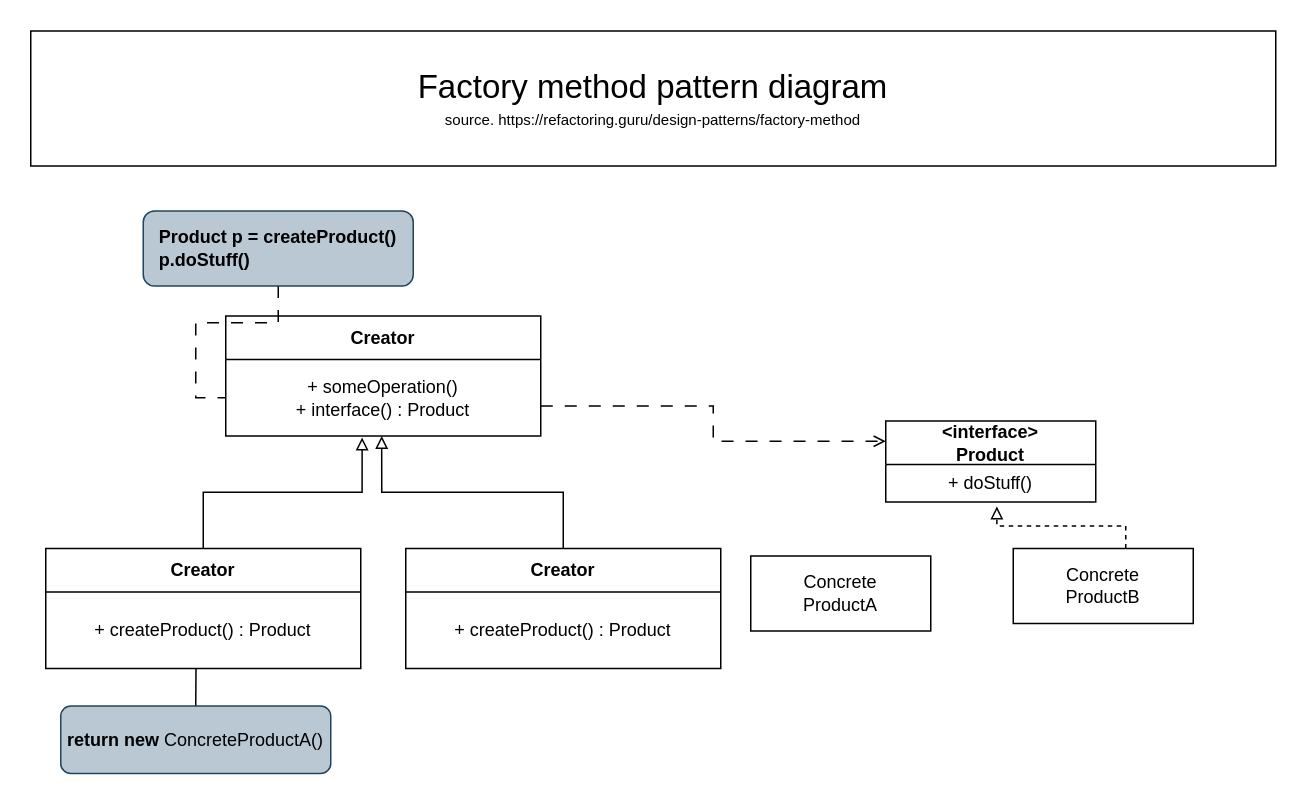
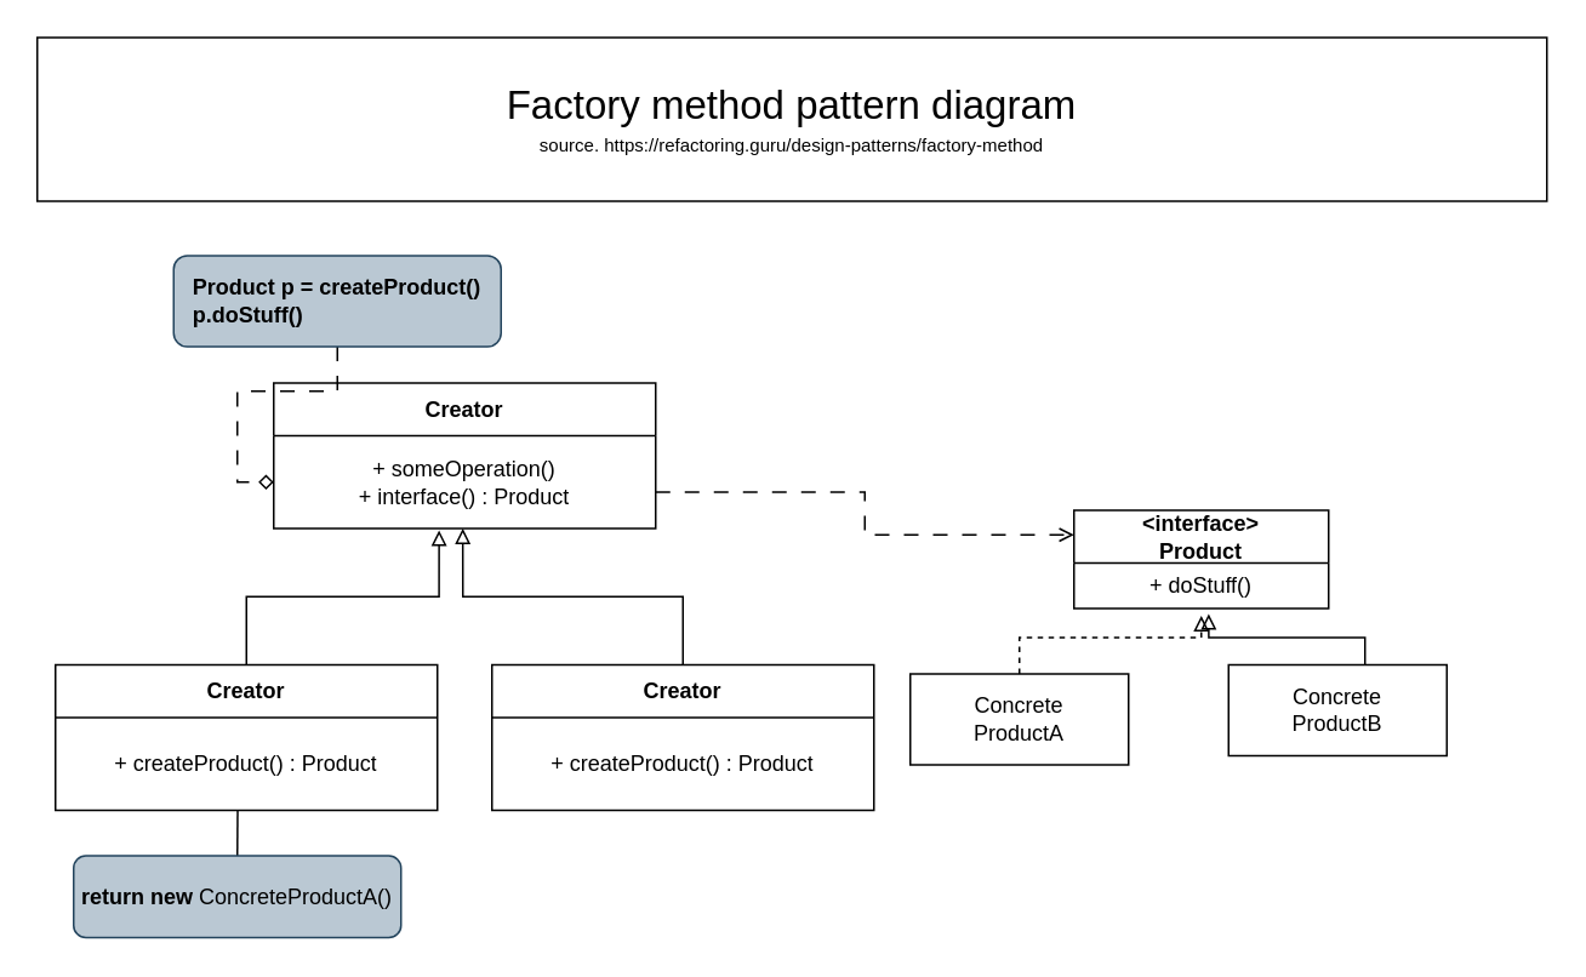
  <mxCell id="0" />
  <mxCell id="1" parent="0" />
  <mxCell id="2" value="&lt;font style=&quot;&quot;&gt;&lt;span style=&quot;font-size: 22px;&quot;&gt;Factory method pattern diagram&lt;/span&gt;&lt;br&gt;&lt;font style=&quot;font-size: 10px;&quot;&gt;source.&amp;nbsp;https://refactoring.guru/design-patterns/factory-method&lt;/font&gt;&lt;br&gt;&lt;/font&gt;" style="rounded=0;whiteSpace=wrap;html=1;" vertex="1" parent="1"><mxGeometry x="20" y="20" width="830" height="90" as="geometry" /></mxCell>
  <mxCell id="3" value="&amp;lt;interface&amp;gt;&lt;br&gt;Product" style="swimlane;fontStyle=1;align=center;verticalAlign=middle;childLayout=stackLayout;horizontal=1;startSize=29;horizontalStack=0;resizeParent=1;resizeParentMax=0;resizeLast=0;collapsible=0;marginBottom=0;html=1;whiteSpace=wrap;" vertex="1" parent="1"><mxGeometry x="590" y="280" width="140" height="54" as="geometry" /></mxCell>
  <mxCell id="4" value="+ doStuff()" style="text;html=1;strokeColor=none;fillColor=none;align=center;verticalAlign=middle;spacingLeft=4;spacingRight=4;overflow=hidden;rotatable=0;points=[[0,0.5],[1,0.5]];portConstraint=eastwest;whiteSpace=wrap;" vertex="1" parent="3"><mxGeometry y="29" width="140" height="25" as="geometry" /></mxCell>
+ <mxCell id="5" style="edgeStyle=orthogonalEdgeStyle;rounded=0;orthogonalLoop=1;jettySize=auto;html=1;entryX=0.5;entryY=1.16;entryDx=0;entryDy=0;entryPerimeter=0;dashed=1;endArrow=block;endFill=0;" edge="1" parent="1" source="6" target="4"><mxGeometry relative="1" as="geometry"><Array as="points"><mxPoint x="560" y="350" /><mxPoint x="660" y="350" /></Array></mxGeometry></mxCell>
  <mxCell id="6" value="Concrete &lt;br&gt;ProductA" style="rounded=0;whiteSpace=wrap;html=1;" vertex="1" parent="1"><mxGeometry x="500" y="370" width="120" height="50" as="geometry" /></mxCell>
- <mxCell id="7" value="" style="edgeStyle=orthogonalEdgeStyle;rounded=0;orthogonalLoop=1;jettySize=auto;html=1;entryX=0.529;entryY=1.12;entryDx=0;entryDy=0;entryPerimeter=0;dashed=1;endArrow=block;endFill=0;" edge="1" parent="1" source="8" target="4"><mxGeometry relative="1" as="geometry"><Array as="points"><mxPoint x="750" y="350" /><mxPoint x="664" y="350" /></Array></mxGeometry></mxCell>
+ <mxCell id="7" value="" style="edgeStyle=orthogonalEdgeStyle;rounded=0;orthogonalLoop=1;jettySize=auto;html=1;entryX=0.529;entryY=1.12;entryDx=0;entryDy=0;entryPerimeter=0;dashed=0;endArrow=block;endFill=0;" edge="1" parent="1" source="8" target="4"><mxGeometry relative="1" as="geometry"><Array as="points"><mxPoint x="750" y="350" /><mxPoint x="664" y="350" /></Array></mxGeometry></mxCell>
  <mxCell id="8" value="Concrete &lt;br&gt;ProductB" style="rounded=0;whiteSpace=wrap;html=1;" vertex="1" parent="1"><mxGeometry x="675" y="365" width="120" height="50" as="geometry" /></mxCell>
  <mxCell id="9" value="Creator" style="swimlane;fontStyle=1;align=center;verticalAlign=middle;childLayout=stackLayout;horizontal=1;startSize=29;horizontalStack=0;resizeParent=1;resizeParentMax=0;resizeLast=0;collapsible=0;marginBottom=0;html=1;whiteSpace=wrap;" vertex="1" parent="1"><mxGeometry x="150" y="210" width="210" height="80" as="geometry" /></mxCell>
  <mxCell id="10" value="+ someOperation()&lt;br&gt;+ interface() : Product" style="text;html=1;strokeColor=none;fillColor=none;align=center;verticalAlign=middle;spacingLeft=4;spacingRight=4;overflow=hidden;rotatable=0;points=[[0,0.5],[1,0.5]];portConstraint=eastwest;whiteSpace=wrap;" vertex="1" parent="9"><mxGeometry y="29" width="210" height="51" as="geometry" /></mxCell>
  <mxCell id="11" style="edgeStyle=orthogonalEdgeStyle;rounded=0;orthogonalLoop=1;jettySize=auto;html=1;entryX=0.433;entryY=1.02;entryDx=0;entryDy=0;entryPerimeter=0;endArrow=block;endFill=0;" edge="1" parent="1" source="12" target="10"><mxGeometry relative="1" as="geometry"><mxPoint x="240" y="300" as="targetPoint" /></mxGeometry></mxCell>
  <mxCell id="12" value="Creator" style="swimlane;fontStyle=1;align=center;verticalAlign=middle;childLayout=stackLayout;horizontal=1;startSize=29;horizontalStack=0;resizeParent=1;resizeParentMax=0;resizeLast=0;collapsible=0;marginBottom=0;html=1;whiteSpace=wrap;" vertex="1" parent="1"><mxGeometry x="30" y="365" width="210" height="80" as="geometry" /></mxCell>
  <mxCell id="13" value="+ createProduct() : Product" style="text;html=1;strokeColor=none;fillColor=none;align=center;verticalAlign=middle;spacingLeft=4;spacingRight=4;overflow=hidden;rotatable=0;points=[[0,0.5],[1,0.5]];portConstraint=eastwest;whiteSpace=wrap;" vertex="1" parent="12"><mxGeometry y="29" width="210" height="51" as="geometry" /></mxCell>
  <mxCell id="14" style="edgeStyle=orthogonalEdgeStyle;orthogonalLoop=1;jettySize=auto;html=1;entryX=0.495;entryY=1;entryDx=0;entryDy=0;entryPerimeter=0;rounded=0;endArrow=block;endFill=0;" edge="1" parent="1" source="15" target="10"><mxGeometry relative="1" as="geometry" /></mxCell>
  <mxCell id="15" value="Creator" style="swimlane;fontStyle=1;align=center;verticalAlign=middle;childLayout=stackLayout;horizontal=1;startSize=29;horizontalStack=0;resizeParent=1;resizeParentMax=0;resizeLast=0;collapsible=0;marginBottom=0;html=1;whiteSpace=wrap;" vertex="1" parent="1"><mxGeometry x="270" y="365" width="210" height="80" as="geometry" /></mxCell>
  <mxCell id="16" value="+ createProduct() : Product" style="text;html=1;strokeColor=none;fillColor=none;align=center;verticalAlign=middle;spacingLeft=4;spacingRight=4;overflow=hidden;rotatable=0;points=[[0,0.5],[1,0.5]];portConstraint=eastwest;whiteSpace=wrap;" vertex="1" parent="15"><mxGeometry y="29" width="210" height="51" as="geometry" /></mxCell>
  <mxCell id="17" style="edgeStyle=orthogonalEdgeStyle;rounded=0;orthogonalLoop=1;jettySize=auto;html=1;exitX=0.5;exitY=0;exitDx=0;exitDy=0;strokeColor=default;endArrow=none;endFill=0;entryX=0.477;entryY=1.007;entryDx=0;entryDy=0;entryPerimeter=0;" edge="1" parent="1" source="18" target="13"><mxGeometry relative="1" as="geometry"><mxPoint x="130" y="450" as="targetPoint" /></mxGeometry></mxCell>
  <mxCell id="18" value="&lt;b&gt;return new&lt;/b&gt; ConcreteProductA()" style="rounded=1;whiteSpace=wrap;html=1;fillColor=#bac8d3;strokeColor=#23445d;" vertex="1" parent="1"><mxGeometry x="40" y="470" width="180" height="45" as="geometry" /></mxCell>
- <mxCell id="19" style="edgeStyle=orthogonalEdgeStyle;rounded=0;orthogonalLoop=1;jettySize=auto;html=1;endArrow=none;endFill=0;dashed=1;dashPattern=8 8;" edge="1" parent="1" source="20" target="10"><mxGeometry relative="1" as="geometry" /></mxCell>
+ <mxCell id="19" style="edgeStyle=orthogonalEdgeStyle;rounded=0;orthogonalLoop=1;jettySize=auto;html=1;endArrow=diamond;endFill=0;dashed=1;dashPattern=8 8;" edge="1" parent="1" source="20" target="10"><mxGeometry relative="1" as="geometry" /></mxCell>
  <mxCell id="20" value="&lt;div style=&quot;text-align: left;&quot;&gt;&lt;b style=&quot;background-color: initial;&quot;&gt;Product p = createProduct()&lt;/b&gt;&lt;/div&gt;&lt;b&gt;&lt;div style=&quot;text-align: left;&quot;&gt;&lt;b style=&quot;background-color: initial;&quot;&gt;p.doStuff()&lt;/b&gt;&lt;/div&gt;&lt;/b&gt;" style="rounded=1;whiteSpace=wrap;html=1;fillColor=#bac8d3;strokeColor=#23445d;" vertex="1" parent="1"><mxGeometry x="95" y="140" width="180" height="50" as="geometry" /></mxCell>
  <mxCell id="21" style="edgeStyle=orthogonalEdgeStyle;rounded=0;orthogonalLoop=1;jettySize=auto;html=1;endArrow=open;endFill=0;dashed=1;dashPattern=8 8;entryX=0;entryY=0.25;entryDx=0;entryDy=0;" edge="1" parent="1" target="3"><mxGeometry relative="1" as="geometry"><mxPoint x="360" y="270" as="sourcePoint" /><mxPoint x="390" y="324" as="targetPoint" /><Array as="points"><mxPoint x="360" y="270" /><mxPoint x="475" y="270" /><mxPoint x="475" y="294" /></Array></mxGeometry></mxCell>
